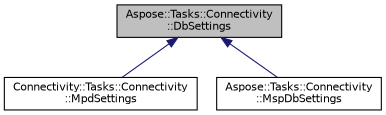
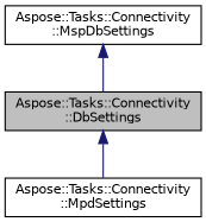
  digraph {
    rankdir=TB
    node [color=black fillcolor=white fontname=Helvetica fontsize=10 shape=record style=filled]
    edge [color=midnightblue dir=back fontname=Helvetica fontsize=10 labelfontname=Helvetica labelfontsize=10 style=solid]
    n1 [fillcolor=grey75 fontcolor=black height=0.2 label="Aspose::Tasks::Connectivity\l::DbSettings" width=0.4]
-   n2 [height=0.2 label="Connectivity::Tasks::Connectivity\l::MpdSettings" width=0.4]
+   n2 [height=0.2 label="Aspose::Tasks::Connectivity\l::MpdSettings" width=0.4]
    n3 [height=0.2 label="Aspose::Tasks::Connectivity\l::MspDbSettings" width=0.4]
    n1 -> n2
-   n1 -> n3
+   n3 -> n1
  }
